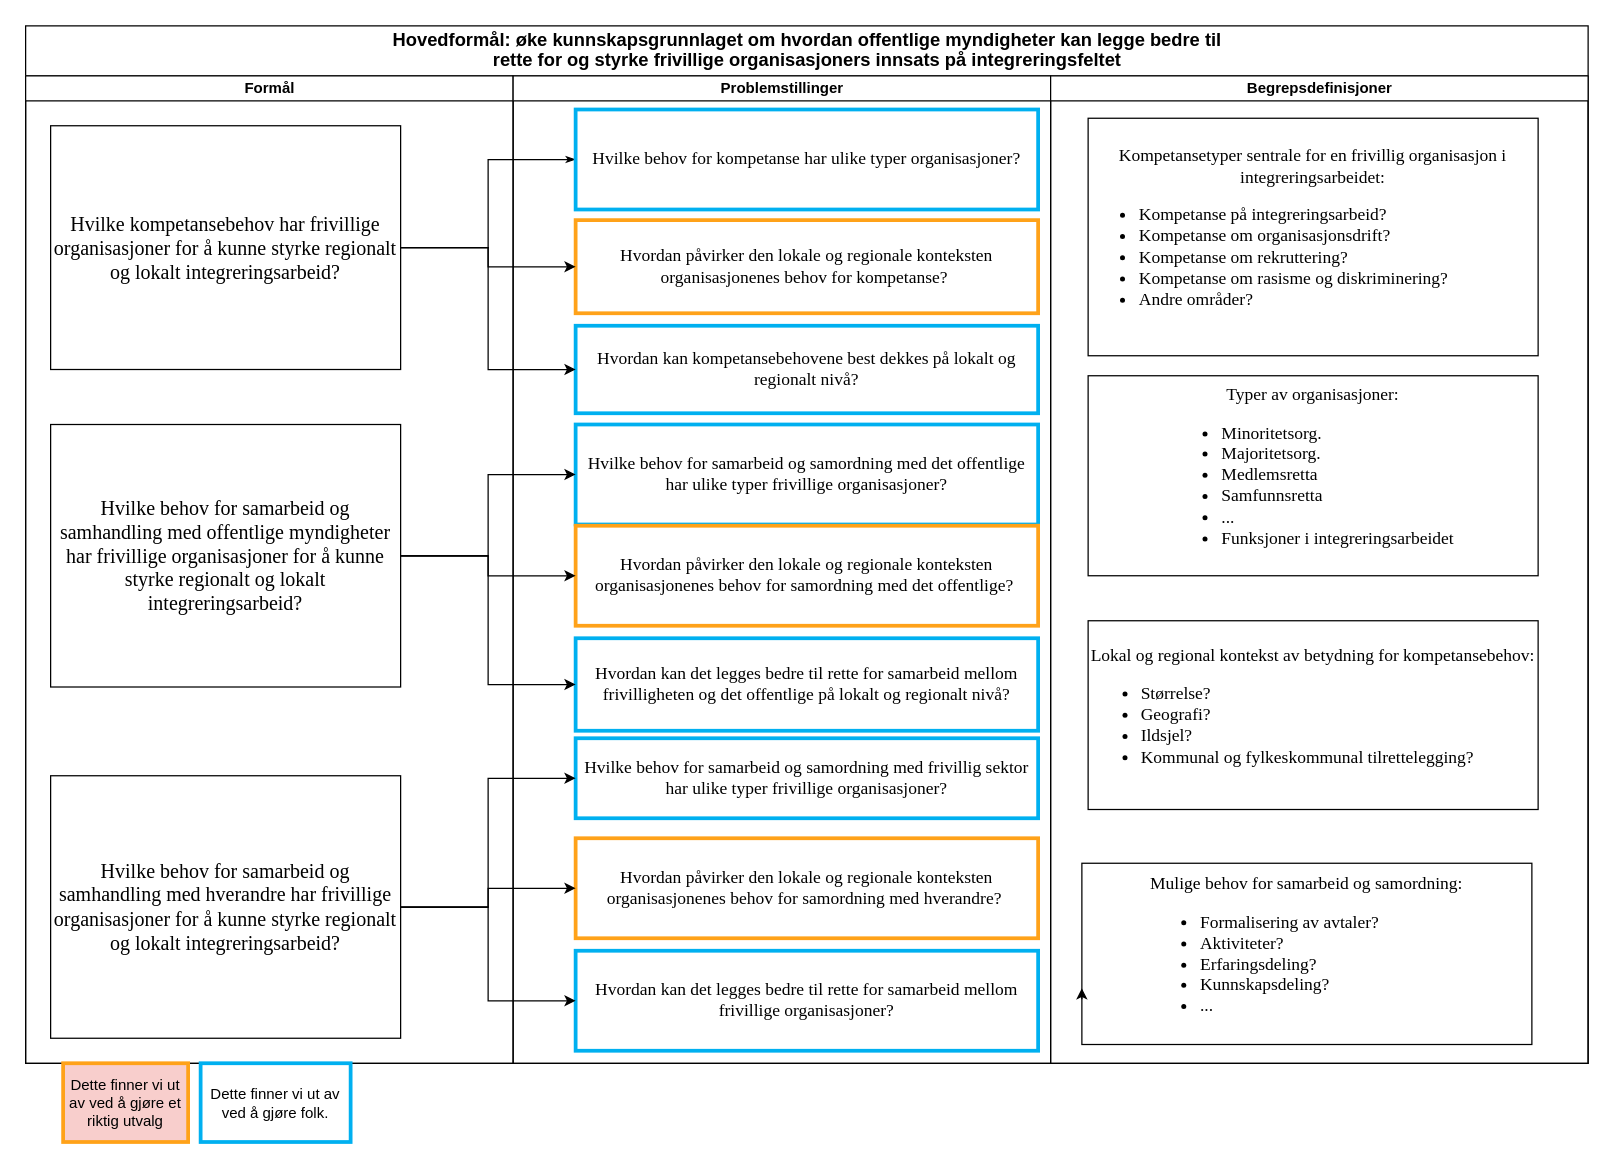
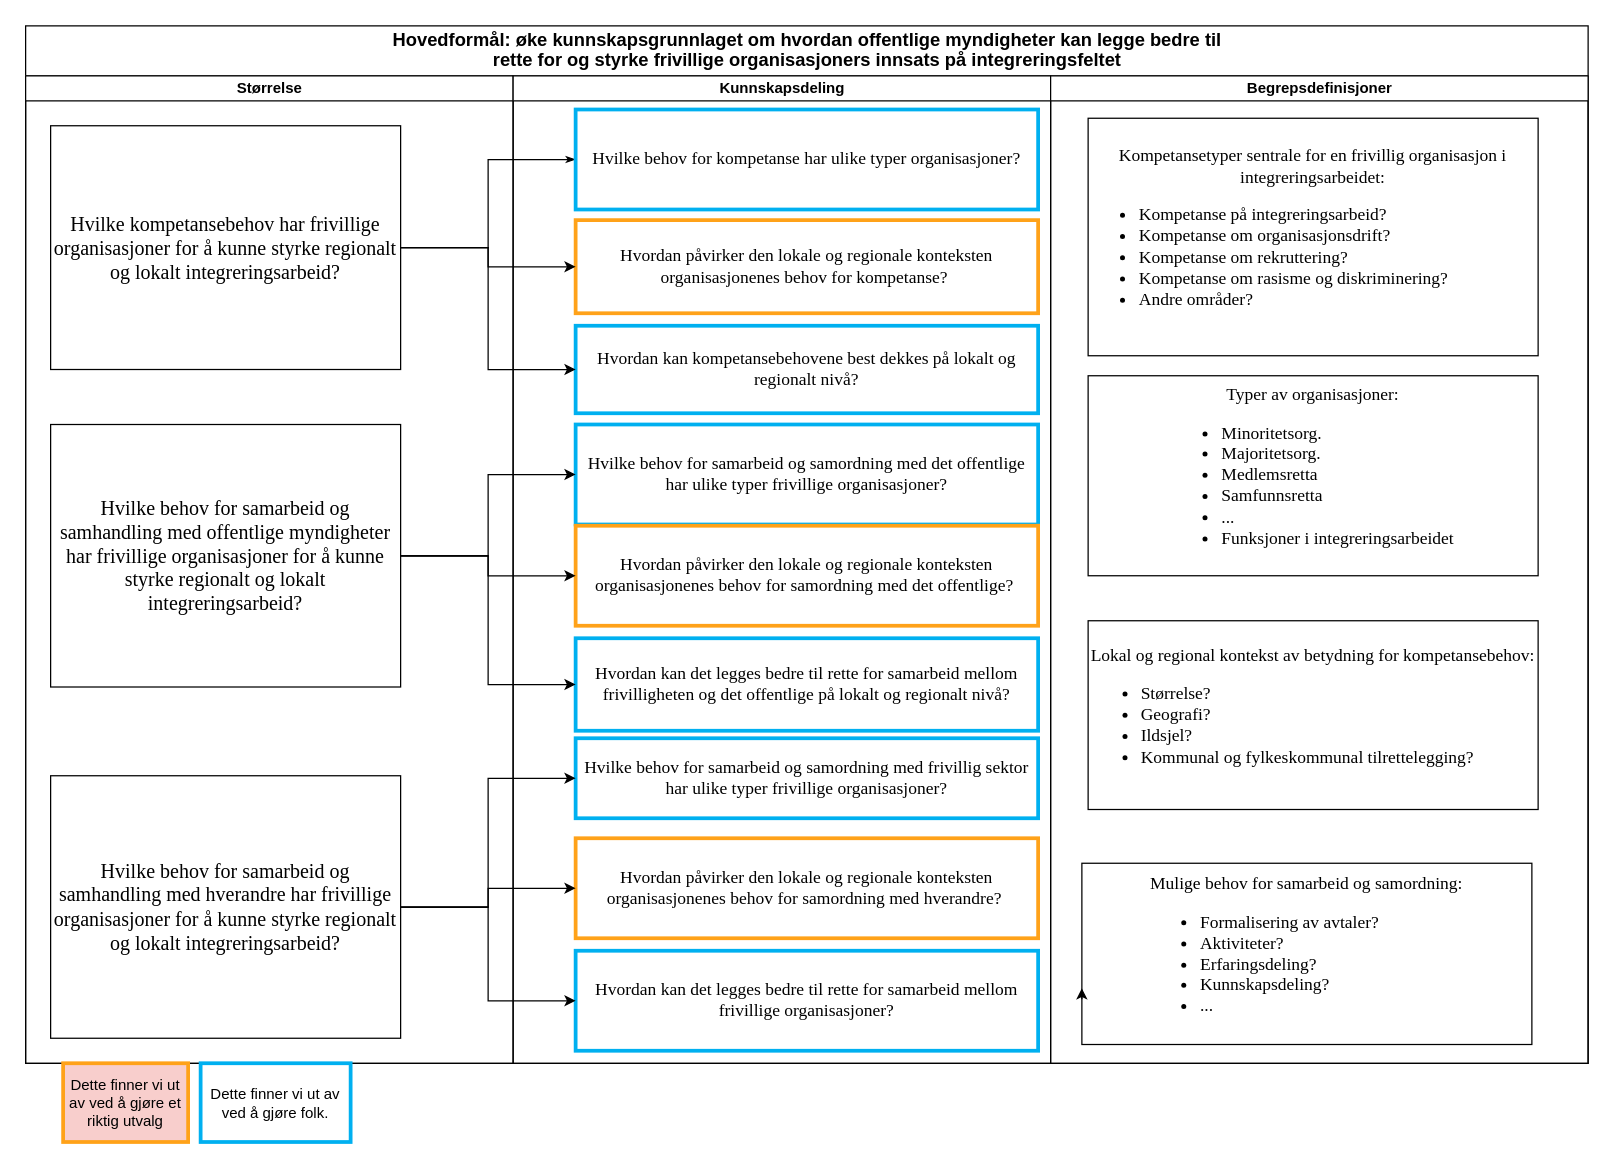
  <mxCell id="0" />
  <mxCell id="1" parent="0" />
  <mxCell id="2" value="&lt;span style=&quot;font-size: 11.0pt ; line-height: 107% ; font-family: &amp;#34;calibri&amp;#34; , sans-serif&quot;&gt;Hovedformål: øke kunnskapsgrunnlaget om hvordan offentlige myndigheter kan legge bedre til&lt;br/&gt;rette for og styrke frivillige organisasjoners innsats på integreringsfeltet&lt;/span&gt;" style="swimlane;html=1;childLayout=stackLayout;startSize=40;rounded=0;shadow=0;labelBackgroundColor=none;strokeWidth=1;fontFamily=Verdana;fontSize=8;align=center;" parent="1" vertex="1"><mxGeometry x="20" y="20" width="1250" height="830" as="geometry" /></mxCell>
- <mxCell id="3" value="Formål" style="swimlane;html=1;startSize=20;rounded=0;" parent="2" vertex="1"><mxGeometry y="40" width="390" height="790" as="geometry" /></mxCell>
+ <mxCell id="3" value="Størrelse" style="swimlane;html=1;startSize=20;rounded=0;" parent="2" vertex="1"><mxGeometry y="40" width="390" height="790" as="geometry" /></mxCell>
  <mxCell id="4" value="Hvilke kompetansebehov har frivillige organisasjoner for å kunne styrke regionalt og lokalt integreringsarbeid?" style="rounded=0;whiteSpace=wrap;html=1;shadow=0;labelBackgroundColor=none;strokeWidth=1;fontFamily=Verdana;fontSize=16;align=center;" parent="3" vertex="1"><mxGeometry x="20" y="40" width="280" height="195" as="geometry" /></mxCell>
  <mxCell id="5" value="Hvilke behov for samarbeid og samhandling med offentlige myndigheter har frivillige organisasjoner for å kunne styrke regionalt og lokalt integreringsarbeid?" style="rounded=0;whiteSpace=wrap;html=1;shadow=0;labelBackgroundColor=none;strokeWidth=1;fontFamily=Verdana;fontSize=16;align=center;" parent="3" vertex="1"><mxGeometry x="20" y="279" width="280" height="210" as="geometry" /></mxCell>
  <mxCell id="6" value="Hvilke behov for samarbeid og samhandling med hverandre har frivillige organisasjoner for å kunne styrke regionalt og lokalt integreringsarbeid?" style="rounded=0;whiteSpace=wrap;html=1;shadow=0;labelBackgroundColor=none;strokeWidth=1;fontFamily=Verdana;fontSize=16;align=center;" parent="3" vertex="1"><mxGeometry x="20" y="560" width="280" height="210" as="geometry" /></mxCell>
  <mxCell id="7" style="edgeStyle=orthogonalEdgeStyle;rounded=0;html=1;labelBackgroundColor=none;startArrow=none;startFill=0;startSize=5;endArrow=classicThin;endFill=1;endSize=5;jettySize=auto;orthogonalLoop=1;strokeWidth=1;fontFamily=Verdana;fontSize=8;" parent="2" source="4" target="9" edge="1"><mxGeometry relative="1" as="geometry" /></mxCell>
- <mxCell id="8" value="Problemstillinger" style="swimlane;html=1;startSize=20;rounded=0;" parent="2" vertex="1"><mxGeometry x="390" y="40" width="430" height="790" as="geometry" /></mxCell>
+ <mxCell id="8" value="Kunnskapsdeling" style="swimlane;html=1;startSize=20;rounded=0;" parent="2" vertex="1"><mxGeometry x="390" y="40" width="430" height="790" as="geometry" /></mxCell>
  <mxCell id="9" value="Hvilke behov for kompetanse har ulike typer organisasjoner?" style="rounded=0;whiteSpace=wrap;html=1;shadow=0;labelBackgroundColor=none;strokeWidth=3;fontFamily=Verdana;fontSize=14;align=center;strokeColor=#00B0F0;" parent="8" vertex="1"><mxGeometry x="50" y="27" width="370" height="80" as="geometry" /></mxCell>
  <mxCell id="10" value="Hvordan påvirker den lokale og regionale konteksten organisasjonenes behov for kompetanse?&amp;nbsp;" style="rounded=0;whiteSpace=wrap;html=1;shadow=0;labelBackgroundColor=none;strokeWidth=3;fontFamily=Verdana;fontSize=14;align=center;strokeColor=#FFA219;" parent="8" vertex="1"><mxGeometry x="50" y="115.5" width="370" height="74.5" as="geometry" /></mxCell>
  <mxCell id="11" value="Hvordan kan kompetansebehovene best dekkes på lokalt og regionalt nivå?" style="rounded=0;whiteSpace=wrap;html=1;shadow=0;labelBackgroundColor=none;strokeWidth=3;fontFamily=Verdana;fontSize=14;align=center;strokeColor=#00B0F0;" parent="8" vertex="1"><mxGeometry x="50" y="200" width="370" height="70" as="geometry" /></mxCell>
  <mxCell id="12" value="Hvilke behov for samarbeid og samordning med det offentlige har ulike typer frivillige organisasjoner?" style="rounded=0;whiteSpace=wrap;html=1;shadow=0;labelBackgroundColor=none;strokeWidth=3;fontFamily=Verdana;fontSize=14;align=center;strokeColor=#00B0F0;" parent="8" vertex="1"><mxGeometry x="50" y="279" width="370" height="80" as="geometry" /></mxCell>
  <mxCell id="13" value="Hvordan kan det legges bedre til rette for samarbeid mellom frivilligheten og det offentlige på lokalt og regionalt nivå?" style="rounded=0;whiteSpace=wrap;html=1;shadow=0;labelBackgroundColor=none;strokeWidth=3;fontFamily=Verdana;fontSize=14;align=center;strokeColor=#00B0F0;" parent="8" vertex="1"><mxGeometry x="50" y="450" width="370" height="74" as="geometry" /></mxCell>
  <mxCell id="14" value="Hvordan kan det legges bedre til rette for samarbeid mellom frivillige organisasjoner?" style="rounded=0;whiteSpace=wrap;html=1;shadow=0;labelBackgroundColor=none;strokeWidth=3;fontFamily=Verdana;fontSize=14;align=center;strokeColor=#00B0F0;" parent="8" vertex="1"><mxGeometry x="50" y="700" width="370" height="80" as="geometry" /></mxCell>
  <mxCell id="15" value="Hvilke behov for samarbeid og samordning med frivillig sektor har ulike typer frivillige organisasjoner?" style="rounded=0;whiteSpace=wrap;html=1;shadow=0;labelBackgroundColor=none;strokeWidth=3;fontFamily=Verdana;fontSize=14;align=center;strokeColor=#00B0F0;" parent="8" vertex="1"><mxGeometry x="50" y="530" width="370" height="64" as="geometry" /></mxCell>
  <mxCell id="16" value="Hvordan påvirker den lokale og regionale konteksten organisasjonenes behov for samordning med det offentlige?&amp;nbsp;" style="rounded=0;whiteSpace=wrap;html=1;shadow=0;labelBackgroundColor=none;strokeWidth=3;fontFamily=Verdana;fontSize=14;align=center;strokeColor=#FFA219;" parent="8" vertex="1"><mxGeometry x="50" y="360" width="370" height="80" as="geometry" /></mxCell>
  <mxCell id="17" value="Hvordan påvirker den lokale og regionale konteksten organisasjonenes behov for samordning med hverandre?&amp;nbsp;" style="rounded=0;whiteSpace=wrap;html=1;shadow=0;labelBackgroundColor=none;strokeWidth=3;fontFamily=Verdana;fontSize=14;align=center;strokeColor=#FFA219;" parent="8" vertex="1"><mxGeometry x="50" y="610" width="370" height="80" as="geometry" /></mxCell>
  <mxCell id="18" style="edgeStyle=orthogonalEdgeStyle;rounded=0;orthogonalLoop=1;jettySize=auto;html=1;fontSize=16;" parent="2" source="4" target="10" edge="1"><mxGeometry relative="1" as="geometry" /></mxCell>
  <mxCell id="19" style="edgeStyle=orthogonalEdgeStyle;rounded=0;orthogonalLoop=1;jettySize=auto;html=1;fontSize=9;" parent="2" source="4" target="11" edge="1"><mxGeometry relative="1" as="geometry" /></mxCell>
  <mxCell id="20" style="edgeStyle=orthogonalEdgeStyle;rounded=0;orthogonalLoop=1;jettySize=auto;html=1;fontSize=11;" parent="2" source="5" target="12" edge="1"><mxGeometry relative="1" as="geometry" /></mxCell>
  <mxCell id="21" style="edgeStyle=orthogonalEdgeStyle;rounded=0;orthogonalLoop=1;jettySize=auto;html=1;fontSize=11;" parent="2" source="5" target="13" edge="1"><mxGeometry relative="1" as="geometry" /></mxCell>
  <mxCell id="22" style="edgeStyle=orthogonalEdgeStyle;rounded=0;orthogonalLoop=1;jettySize=auto;html=1;entryX=0;entryY=0.5;entryDx=0;entryDy=0;fontSize=11;" parent="2" source="6" target="15" edge="1"><mxGeometry relative="1" as="geometry" /></mxCell>
  <mxCell id="23" style="edgeStyle=orthogonalEdgeStyle;rounded=0;orthogonalLoop=1;jettySize=auto;html=1;fontSize=11;" parent="2" source="6" target="14" edge="1"><mxGeometry relative="1" as="geometry" /></mxCell>
  <mxCell id="24" style="edgeStyle=orthogonalEdgeStyle;rounded=0;orthogonalLoop=1;jettySize=auto;html=1;entryX=0;entryY=0.5;entryDx=0;entryDy=0;fontSize=14;" parent="2" source="5" target="16" edge="1"><mxGeometry relative="1" as="geometry" /></mxCell>
  <mxCell id="25" style="edgeStyle=orthogonalEdgeStyle;rounded=0;orthogonalLoop=1;jettySize=auto;html=1;fontSize=14;" parent="2" source="6" target="17" edge="1"><mxGeometry relative="1" as="geometry" /></mxCell>
  <mxCell id="26" value="Begrepsdefinisjoner" style="swimlane;html=1;startSize=20;rounded=0;" parent="2" vertex="1"><mxGeometry x="820" y="40" width="430" height="790" as="geometry" /></mxCell>
  <mxCell id="27" value="Kompetansetyper sentrale for en frivillig organisasjon i integreringsarbeidet:&lt;br style=&quot;font-size: 14px;&quot;&gt;&lt;div style=&quot;font-size: 14px;&quot;&gt;&lt;ul style=&quot;font-size: 14px;&quot;&gt;&lt;li style=&quot;text-align: left; font-size: 14px;&quot;&gt;Kompetanse på integreringsarbeid?&lt;/li&gt;&lt;li style=&quot;text-align: left; font-size: 14px;&quot;&gt;Kompetanse om organisasjonsdrift?&lt;/li&gt;&lt;li style=&quot;text-align: left; font-size: 14px;&quot;&gt;Kompetanse om rekruttering?&lt;/li&gt;&lt;li style=&quot;text-align: left; font-size: 14px;&quot;&gt;Kompetanse om rasisme og diskriminering?&lt;/li&gt;&lt;li style=&quot;text-align: left; font-size: 14px;&quot;&gt;Andre områder?&lt;/li&gt;&lt;/ul&gt;&lt;/div&gt;" style="rounded=0;whiteSpace=wrap;html=1;shadow=0;labelBackgroundColor=none;strokeWidth=1;fontFamily=Verdana;fontSize=14;align=center;" parent="26" vertex="1"><mxGeometry x="30" y="34" width="360" height="190" as="geometry" /></mxCell>
  <mxCell id="28" value="Typer av organisasjoner:&lt;br style=&quot;font-size: 14px;&quot;&gt;&lt;ul style=&quot;font-size: 14px;&quot;&gt;&lt;li style=&quot;text-align: left; font-size: 14px;&quot;&gt;Minoritetsorg.&lt;/li&gt;&lt;li style=&quot;text-align: left; font-size: 14px;&quot;&gt;Majoritetsorg.&lt;/li&gt;&lt;li style=&quot;text-align: left; font-size: 14px;&quot;&gt;Medlemsretta&lt;/li&gt;&lt;li style=&quot;text-align: left; font-size: 14px;&quot;&gt;Samfunnsretta&lt;/li&gt;&lt;li style=&quot;text-align: left; font-size: 14px;&quot;&gt;...&lt;/li&gt;&lt;li style=&quot;text-align: left; font-size: 14px;&quot;&gt;Funksjoner i integreringsarbeidet&lt;/li&gt;&lt;/ul&gt;" style="rounded=0;whiteSpace=wrap;html=1;shadow=0;labelBackgroundColor=none;strokeWidth=1;fontFamily=Verdana;fontSize=14;align=center;" parent="26" vertex="1"><mxGeometry x="30" y="240" width="360" height="160" as="geometry" /></mxCell>
  <mxCell id="29" value="Lokal og regional kontekst av betydning for kompetansebehov:&lt;br style=&quot;font-size: 14px;&quot;&gt;&lt;ul style=&quot;font-size: 14px;&quot;&gt;&lt;li style=&quot;text-align: left; font-size: 14px;&quot;&gt;Størrelse?&lt;/li&gt;&lt;li style=&quot;text-align: left; font-size: 14px;&quot;&gt;Geografi?&amp;nbsp;&lt;/li&gt;&lt;li style=&quot;text-align: left; font-size: 14px;&quot;&gt;Ildsjel?&lt;/li&gt;&lt;li style=&quot;text-align: left; font-size: 14px;&quot;&gt;Kommunal og fylkeskommunal tilrettelegging?&lt;/li&gt;&lt;/ul&gt;" style="whiteSpace=wrap;html=1;fontSize=14;fontFamily=Verdana;rounded=0;shadow=0;labelBackgroundColor=none;strokeWidth=1;" parent="26" vertex="1"><mxGeometry x="30" y="436" width="360" height="151" as="geometry" /></mxCell>
  <mxCell id="30" value="Mulige behov for samarbeid og samordning:&lt;br style=&quot;font-size: 14px;&quot;&gt;&lt;ul style=&quot;font-size: 14px;&quot;&gt;&lt;li style=&quot;text-align: left; font-size: 14px;&quot;&gt;&lt;span style=&quot;font-size: 14px;&quot;&gt;Formalisering av avtaler?&lt;/span&gt;&lt;br style=&quot;font-size: 14px;&quot;&gt;&lt;/li&gt;&lt;li style=&quot;text-align: left; font-size: 14px;&quot;&gt;Aktiviteter?&lt;/li&gt;&lt;li style=&quot;text-align: left; font-size: 14px;&quot;&gt;Erfaringsdeling?&lt;/li&gt;&lt;li style=&quot;text-align: left; font-size: 14px;&quot;&gt;Kunnskapsdeling?&lt;/li&gt;&lt;li style=&quot;text-align: left; font-size: 14px;&quot;&gt;...&lt;/li&gt;&lt;/ul&gt;" style="whiteSpace=wrap;html=1;fontSize=14;fontFamily=Verdana;rounded=0;shadow=0;labelBackgroundColor=none;strokeWidth=1;" parent="26" vertex="1"><mxGeometry x="25" y="630" width="360" height="145" as="geometry" /></mxCell>
  <mxCell id="31" style="edgeStyle=orthogonalEdgeStyle;rounded=0;orthogonalLoop=1;jettySize=auto;html=1;exitX=0;exitY=0.75;exitDx=0;exitDy=0;entryX=0;entryY=0.69;entryDx=0;entryDy=0;entryPerimeter=0;fontSize=14;" parent="26" source="30" target="30" edge="1"><mxGeometry relative="1" as="geometry" /></mxCell>
  <mxCell id="32" value="Dette finner vi ut av ved å gjøre et riktig utvalg" style="rounded=0;whiteSpace=wrap;html=1;strokeColor=#FFA219;strokeWidth=3;fillColor=#f8cecc;" parent="1" vertex="1"><mxGeometry x="50" y="850" width="100" height="63" as="geometry" /></mxCell>
  <mxCell id="33" value="Dette finner vi ut av ved å gjøre folk." style="rounded=0;whiteSpace=wrap;html=1;strokeColor=#00B0F0;strokeWidth=3;" parent="1" vertex="1"><mxGeometry x="160" y="850" width="120" height="63" as="geometry" /></mxCell>
